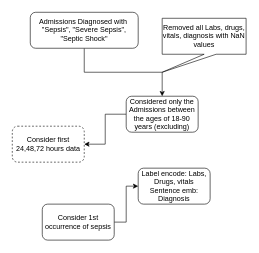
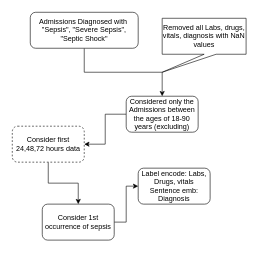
  <mxCell id="0" />
  <mxCell id="1" parent="0" />
  <mxCell id="2" value="" style="edgeStyle=orthogonalEdgeStyle;rounded=0;orthogonalLoop=1;jettySize=auto;html=1;" parent="1" source="3" target="5" edge="1"><mxGeometry relative="1" as="geometry" /></mxCell>
  <mxCell id="3" value="Admissions Diagnosed with&amp;nbsp;&lt;br&gt;&quot;Sepsis&quot;, &quot;Severe Sepsis&quot;, &quot;Septic Shock&quot;" style="rounded=1;whiteSpace=wrap;html=1;" parent="1" vertex="1"><mxGeometry x="50" y="20" width="180" height="60" as="geometry" /></mxCell>
  <mxCell id="4" value="" style="edgeStyle=orthogonalEdgeStyle;rounded=0;orthogonalLoop=1;jettySize=auto;html=1;" parent="1" source="5" target="8" edge="1"><mxGeometry relative="1" as="geometry" /></mxCell>
  <mxCell id="5" value="Considered only the Admissions between the ages of 18-90 years (excluding)" style="whiteSpace=wrap;html=1;rounded=1;" parent="1" vertex="1"><mxGeometry x="210" y="160" width="120" height="60" as="geometry" /></mxCell>
  <mxCell id="6" value="Removed all Labs, drugs, vitals, diagnosis with NaN values" style="shape=callout;whiteSpace=wrap;html=1;perimeter=calloutPerimeter;position2=0;" parent="1" vertex="1"><mxGeometry x="270" y="30" width="140" height="90" as="geometry" /></mxCell>
+ <mxCell id="7" value="" style="edgeStyle=orthogonalEdgeStyle;rounded=0;orthogonalLoop=1;jettySize=auto;html=1;" parent="1" source="8" target="10" edge="1"><mxGeometry relative="1" as="geometry" /></mxCell>
  <mxCell id="8" value="Consider first 24,48,72 hours data" style="whiteSpace=wrap;html=1;rounded=1;dashed=1;" parent="1" vertex="1"><mxGeometry x="20" y="210" width="120" height="60" as="geometry" /></mxCell>
  <mxCell id="9" value="" style="edgeStyle=orthogonalEdgeStyle;rounded=0;orthogonalLoop=1;jettySize=auto;html=1;" parent="1" source="10" target="11" edge="1"><mxGeometry relative="1" as="geometry" /></mxCell>
  <mxCell id="10" value="Consider 1st occurrence of sepsis" style="whiteSpace=wrap;html=1;rounded=1;" parent="1" vertex="1"><mxGeometry x="70" y="340" width="120" height="60" as="geometry" /></mxCell>
  <mxCell id="11" value="Label encode: Labs, Drugs, vitals&lt;br&gt;Sentence emb: Diagnosis" style="whiteSpace=wrap;html=1;rounded=1;" parent="1" vertex="1"><mxGeometry x="230" y="280" width="120" height="60" as="geometry" /></mxCell>
